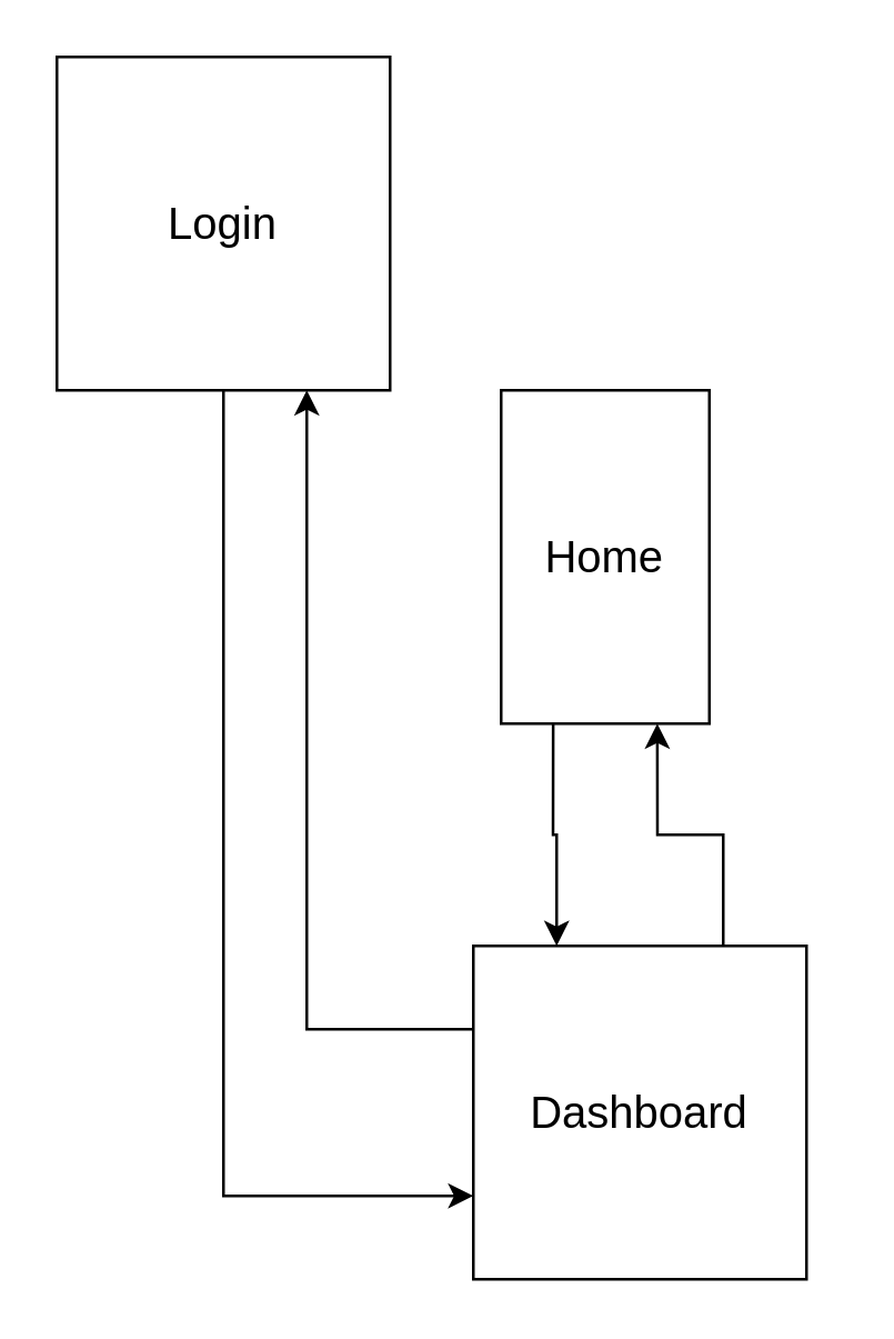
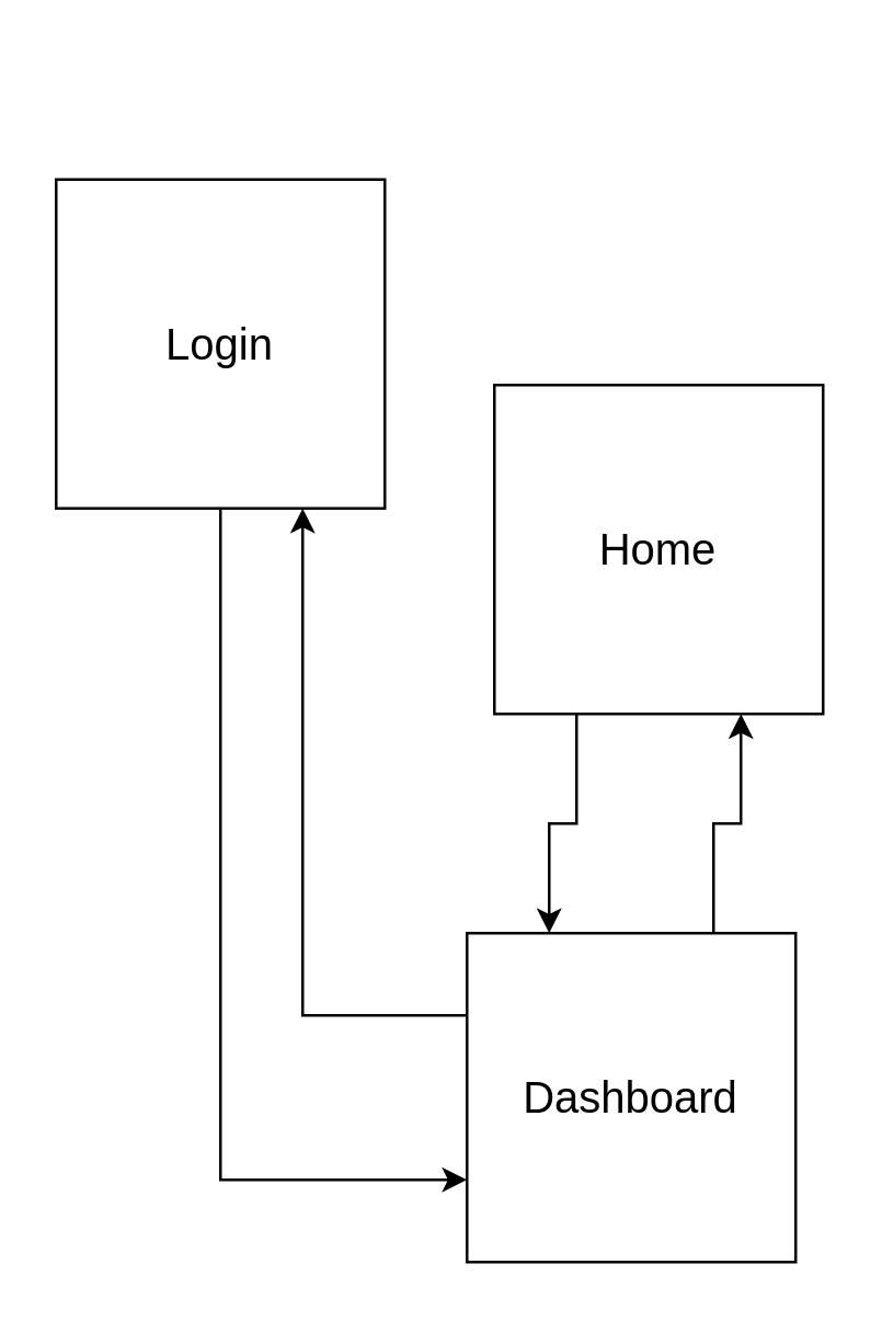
  <mxCell id="0" />
  <mxCell id="1" parent="0" />
  <mxCell id="2" style="edgeStyle=orthogonalEdgeStyle;rounded=0;orthogonalLoop=1;jettySize=auto;html=1;exitX=0.5;exitY=1;exitDx=0;exitDy=0;entryX=0;entryY=0.75;entryDx=0;entryDy=0;" edge="1" parent="1" source="3" target="8"><mxGeometry relative="1" as="geometry" /></mxCell>
- <mxCell id="3" value="&lt;font size=&quot;3&quot;&gt;Login&lt;br&gt;&lt;/font&gt;" style="rounded=0;whiteSpace=wrap;html=1;" vertex="1" parent="1"><mxGeometry x="20" y="20" width="120" height="120" as="geometry" /></mxCell>
+ <mxCell id="3" value="&lt;font size=&quot;3&quot;&gt;Login&lt;br&gt;&lt;/font&gt;" style="rounded=0;whiteSpace=wrap;html=1;" vertex="1" parent="1"><mxGeometry x="20" y="65" width="120" height="120" as="geometry" /></mxCell>
  <mxCell id="4" style="edgeStyle=orthogonalEdgeStyle;rounded=0;orthogonalLoop=1;jettySize=auto;html=1;exitX=0.25;exitY=1;exitDx=0;exitDy=0;entryX=0.25;entryY=0;entryDx=0;entryDy=0;" edge="1" parent="1" source="5" target="8"><mxGeometry relative="1" as="geometry" /></mxCell>
- <mxCell id="5" value="&lt;font size=&quot;3&quot;&gt;Home&lt;br&gt;&lt;/font&gt;" style="rounded=0;whiteSpace=wrap;html=1;" vertex="1" parent="1"><mxGeometry x="180" y="140" width="75" height="120" as="geometry" /></mxCell>
+ <mxCell id="5" value="&lt;font size=&quot;3&quot;&gt;Home&lt;br&gt;&lt;/font&gt;" style="rounded=0;whiteSpace=wrap;html=1;" vertex="1" parent="1"><mxGeometry x="180" y="140" width="120" height="120" as="geometry" /></mxCell>
  <mxCell id="6" style="edgeStyle=orthogonalEdgeStyle;rounded=0;orthogonalLoop=1;jettySize=auto;html=1;exitX=0.75;exitY=0;exitDx=0;exitDy=0;entryX=0.75;entryY=1;entryDx=0;entryDy=0;" edge="1" parent="1" source="8" target="5"><mxGeometry relative="1" as="geometry" /></mxCell>
  <mxCell id="7" style="edgeStyle=orthogonalEdgeStyle;rounded=0;orthogonalLoop=1;jettySize=auto;html=1;exitX=0;exitY=0.25;exitDx=0;exitDy=0;entryX=0.75;entryY=1;entryDx=0;entryDy=0;" edge="1" parent="1" source="8" target="3"><mxGeometry relative="1" as="geometry" /></mxCell>
  <mxCell id="8" value="&lt;font size=&quot;3&quot;&gt;Dashboard&lt;br&gt;&lt;/font&gt;" style="rounded=0;whiteSpace=wrap;html=1;" vertex="1" parent="1"><mxGeometry x="170" y="340" width="120" height="120" as="geometry" /></mxCell>
